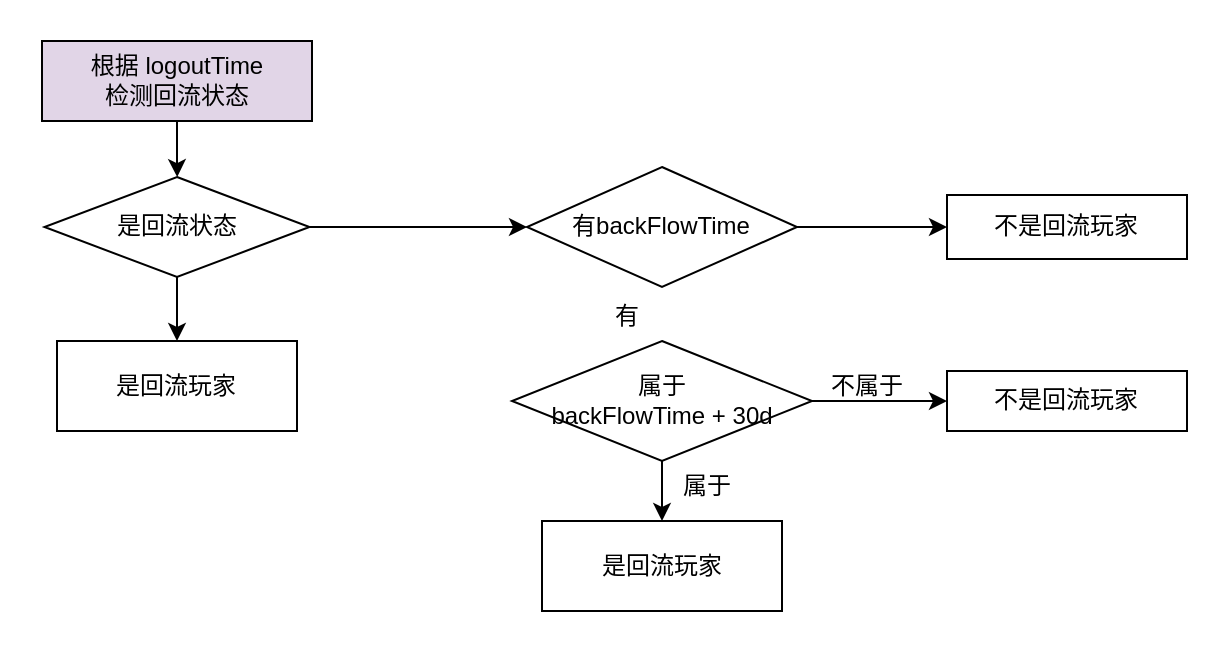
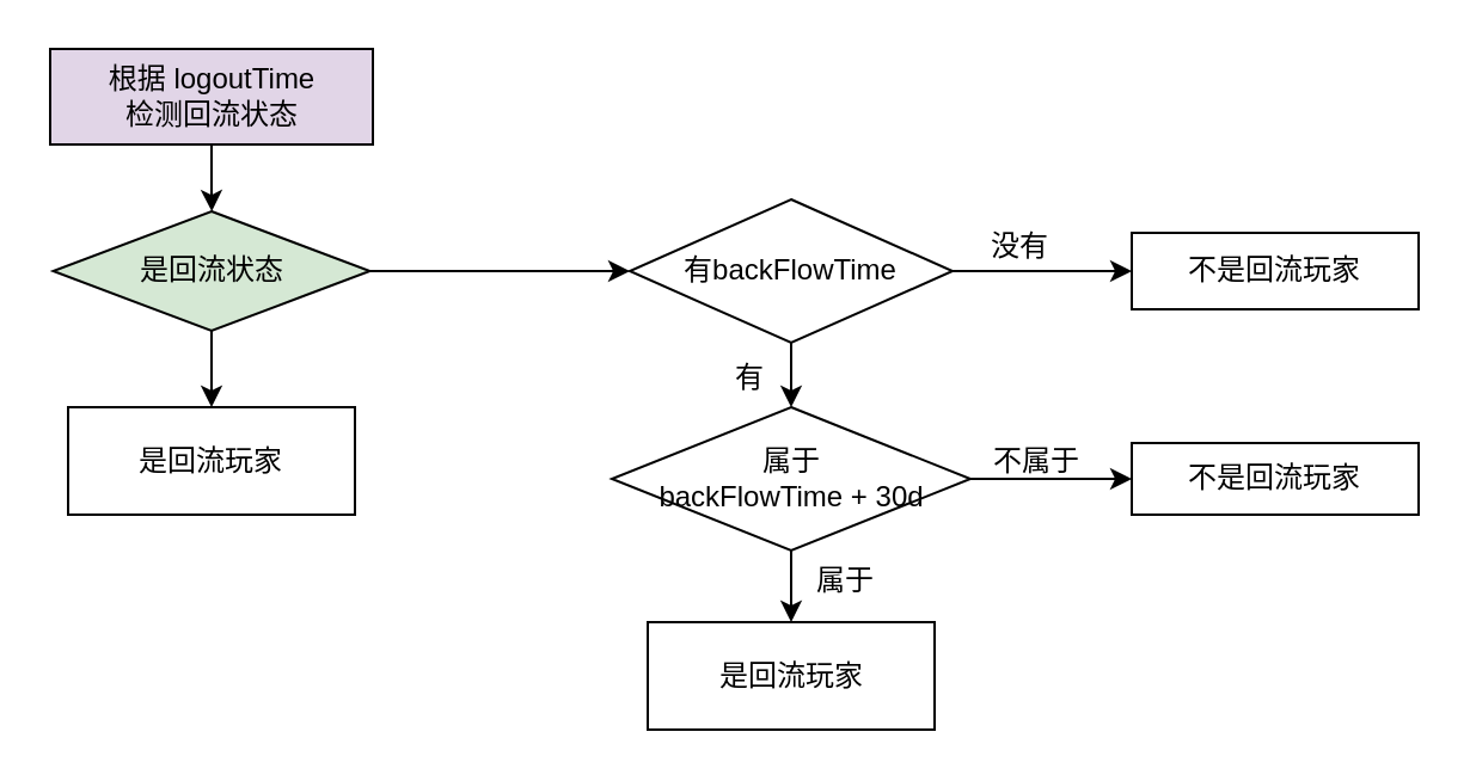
  <mxCell id="0" />
  <mxCell id="1" parent="0" />
+ <mxCell id="2" style="edgeStyle=orthogonalEdgeStyle;rounded=0;orthogonalLoop=1;jettySize=auto;html=1;exitX=0.5;exitY=1;exitDx=0;exitDy=0;" edge="1" parent="1" source="4" target="14"><mxGeometry relative="1" as="geometry" /></mxCell>
  <mxCell id="3" value="" style="edgeStyle=orthogonalEdgeStyle;rounded=0;orthogonalLoop=1;jettySize=auto;html=1;" edge="1" parent="1" source="4" target="11"><mxGeometry relative="1" as="geometry" /></mxCell>
  <mxCell id="4" value="有backFlowTime" style="rhombus;whiteSpace=wrap;html=1;" vertex="1" parent="1"><mxGeometry x="263" y="83" width="135" height="60" as="geometry" /></mxCell>
  <mxCell id="5" value="是回流玩家" style="rounded=0;whiteSpace=wrap;html=1;" vertex="1" parent="1"><mxGeometry x="28" y="170" width="120" height="45" as="geometry" /></mxCell>
  <mxCell id="6" style="edgeStyle=orthogonalEdgeStyle;rounded=0;orthogonalLoop=1;jettySize=auto;html=1;exitX=0.5;exitY=1;exitDx=0;exitDy=0;" edge="1" parent="1" source="7" target="10"><mxGeometry relative="1" as="geometry" /></mxCell>
  <mxCell id="7" value="&lt;div&gt;根据 logoutTime&lt;/div&gt;检测回流状态" style="rounded=0;whiteSpace=wrap;html=1;fillColor=#e1d5e7;" vertex="1" parent="1"><mxGeometry x="20.5" y="20" width="135" height="40" as="geometry" /></mxCell>
  <mxCell id="8" style="edgeStyle=orthogonalEdgeStyle;rounded=0;orthogonalLoop=1;jettySize=auto;html=1;exitX=0.5;exitY=1;exitDx=0;exitDy=0;" edge="1" parent="1" source="10" target="5"><mxGeometry relative="1" as="geometry" /></mxCell>
  <mxCell id="9" style="edgeStyle=orthogonalEdgeStyle;rounded=0;orthogonalLoop=1;jettySize=auto;html=1;exitX=1;exitY=0.5;exitDx=0;exitDy=0;" edge="1" parent="1" source="10" target="4"><mxGeometry relative="1" as="geometry" /></mxCell>
- <mxCell id="10" value="是回流状态" style="rhombus;whiteSpace=wrap;html=1;" vertex="1" parent="1"><mxGeometry x="21.75" y="88" width="132.5" height="50" as="geometry" /></mxCell>
+ <mxCell id="10" value="是回流状态" style="rhombus;whiteSpace=wrap;html=1;fillColor=#d5e8d4;" vertex="1" parent="1"><mxGeometry x="21.75" y="88" width="132.5" height="50" as="geometry" /></mxCell>
  <mxCell id="11" value="不是回流玩家" style="rounded=0;whiteSpace=wrap;html=1;" vertex="1" parent="1"><mxGeometry x="473" y="97" width="120" height="32" as="geometry" /></mxCell>
  <mxCell id="12" style="edgeStyle=orthogonalEdgeStyle;rounded=0;orthogonalLoop=1;jettySize=auto;html=1;exitX=0.5;exitY=1;exitDx=0;exitDy=0;" edge="1" parent="1" source="14" target="16"><mxGeometry relative="1" as="geometry" /></mxCell>
  <mxCell id="13" style="edgeStyle=orthogonalEdgeStyle;rounded=0;orthogonalLoop=1;jettySize=auto;html=1;exitX=1;exitY=0.5;exitDx=0;exitDy=0;" edge="1" parent="1" source="14" target="15"><mxGeometry relative="1" as="geometry" /></mxCell>
  <mxCell id="14" value="&lt;div&gt;属于&lt;/div&gt;backFlowTime + 30d" style="rhombus;whiteSpace=wrap;html=1;" vertex="1" parent="1"><mxGeometry x="255.5" y="170" width="150" height="60" as="geometry" /></mxCell>
  <mxCell id="15" value="不是回流玩家" style="rounded=0;whiteSpace=wrap;html=1;" vertex="1" parent="1"><mxGeometry x="473" y="185" width="120" height="30" as="geometry" /></mxCell>
  <mxCell id="16" value="是回流玩家" style="rounded=0;whiteSpace=wrap;html=1;" vertex="1" parent="1"><mxGeometry x="270.5" y="260" width="120" height="45" as="geometry" /></mxCell>
+ <mxCell id="17" value="没有" style="text;html=1;align=center;verticalAlign=middle;resizable=0;points=[];autosize=1;strokeColor=none;fillColor=none;" vertex="1" parent="1"><mxGeometry x="400.5" y="88" width="50" height="30" as="geometry" /></mxCell>
  <mxCell id="18" value="有" style="text;html=1;align=center;verticalAlign=middle;resizable=0;points=[];autosize=1;strokeColor=none;fillColor=none;" vertex="1" parent="1"><mxGeometry x="293" y="143" width="40" height="30" as="geometry" /></mxCell>
  <mxCell id="19" value="不属于" style="text;html=1;align=center;verticalAlign=middle;resizable=0;points=[];autosize=1;strokeColor=none;fillColor=none;" vertex="1" parent="1"><mxGeometry x="403" y="178" width="60" height="30" as="geometry" /></mxCell>
  <mxCell id="20" value="属于" style="text;html=1;align=center;verticalAlign=middle;resizable=0;points=[];autosize=1;strokeColor=none;fillColor=none;" vertex="1" parent="1"><mxGeometry x="328" y="228" width="50" height="30" as="geometry" /></mxCell>
